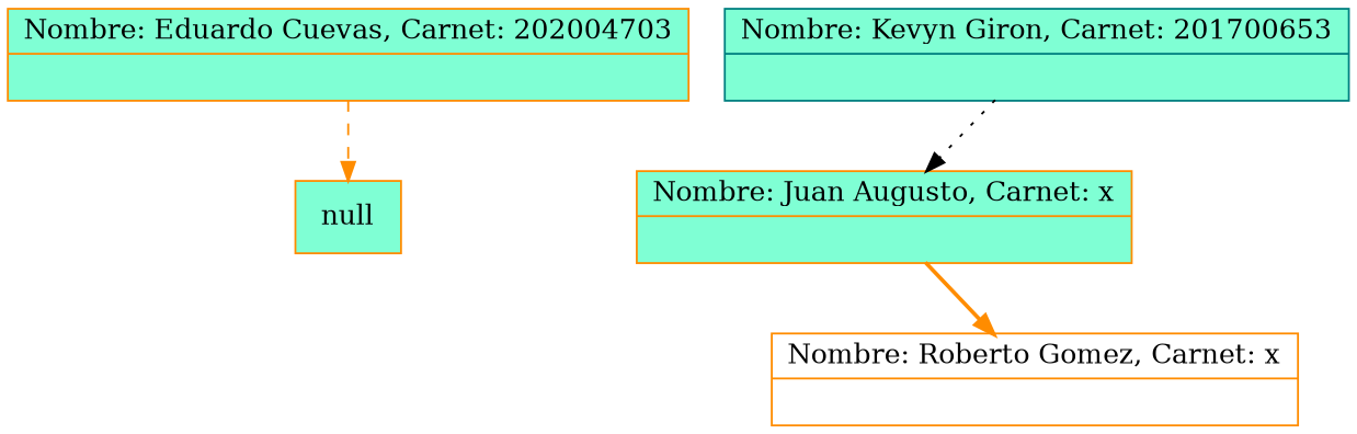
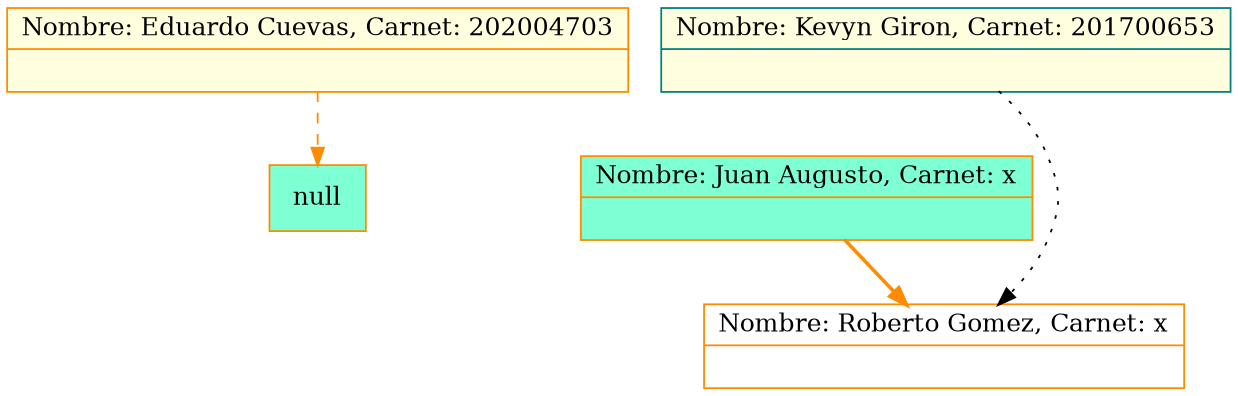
  digraph {
    rankdir=TB
    node [color=darkorange fillcolor=aquamarine shape=record style=filled]
    edge [color=darkorange]
    n1 [label=null]
-   n2 [color=teal label="{Nombre: Kevyn Giron, Carnet: 201700653|}"]
+   n2 [color=teal fillcolor=lightyellow label="{Nombre: Kevyn Giron, Carnet: 201700653|}"]
    n3 [label="{Nombre: Juan Augusto, Carnet: x|}"]
    n4 [fillcolor=white label="{Nombre: Roberto Gomez, Carnet: x|}"]
-   n5 [label="{Nombre: Eduardo Cuevas, Carnet: 202004703|}"]
-   n2 -> n3 [color=black style=dotted]
+   n5 [fillcolor=lightyellow label="{Nombre: Eduardo Cuevas, Carnet: 202004703|}"]
+   n2 -> n4 [color=black style=dotted]
    n3 -> n4 [style=bold]
    n5 -> n1 [style=dashed]
  }
